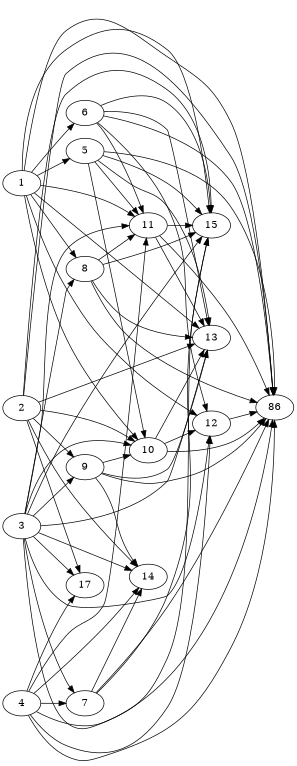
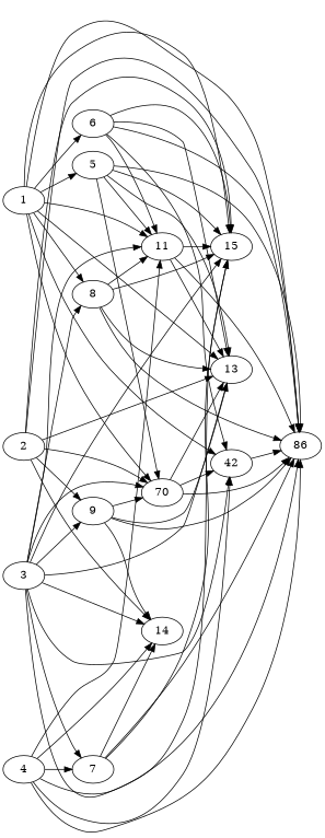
  digraph {
    rankdir=LR
    6
    15
    n3 [label=86]
    13
    11
-   12
+   12 [label=42]
    3
    7
-   10
+   10 [label=70]
    8
-   17
    9
    14
    5
    4
    2
    1
    6 -> 15
    6 -> n3
    6 -> 13
    6 -> 11
    6 -> 12
    11 -> 15
    11 -> n3
    11 -> 13
    12 -> n3
    3 -> 15
    3 -> n3
    3 -> 13
    3 -> 11
    3 -> 12
    3 -> 7
    3 -> 10
    3 -> 8
-   3 -> 17
    3 -> 9
    3 -> 14
    7 -> 15
    7 -> n3
    7 -> 14
    10 -> n3
    10 -> 13
    10 -> 12
    8 -> 15
    8 -> n3
    8 -> 13
    8 -> 11
    9 -> n3
    9 -> 13
    9 -> 10
    9 -> 14
    5 -> 15
    5 -> n3
    5 -> 13
    5 -> 11
    5 -> 10
    4 -> 15
    4 -> n3
    4 -> 11
    4 -> 12
    4 -> 7
-   4 -> 17
    4 -> 14
    2 -> 15
    2 -> n3
    2 -> 13
    2 -> 10
-   2 -> 17
    2 -> 9
    2 -> 14
    1 -> 6
    1 -> 15
    1 -> n3
    1 -> 13
    1 -> 11
    1 -> 12
    1 -> 10
    1 -> 8
    1 -> 5
  }
